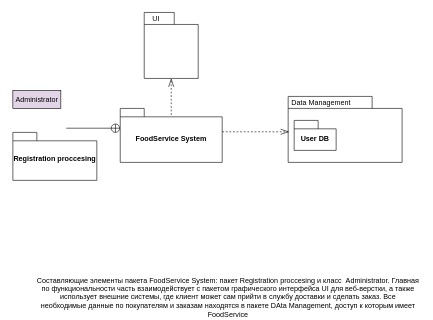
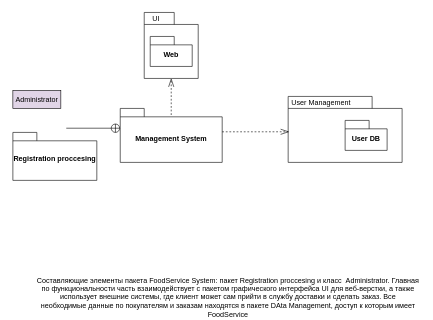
  <mxCell id="0" />
  <mxCell id="1" parent="0" />
  <mxCell id="2" value="" style="shape=folder;fontStyle=1;spacingTop=10;tabWidth=50;tabHeight=20;tabPosition=left;html=1;whiteSpace=wrap;" parent="1" vertex="1"><mxGeometry x="240" y="20" width="90" height="110" as="geometry" /></mxCell>
  <mxCell id="3" value="UI" style="text;html=1;strokeColor=none;fillColor=none;align=center;verticalAlign=middle;whiteSpace=wrap;rounded=0;" parent="1" vertex="1"><mxGeometry x="230" y="20" width="60" height="20" as="geometry" /></mxCell>
- <mxCell id="5" value="FoodService System" style="shape=folder;fontStyle=1;spacingTop=10;tabWidth=40;tabHeight=14;tabPosition=left;html=1;whiteSpace=wrap;" parent="1" vertex="1"><mxGeometry x="200" y="180" width="170" height="90" as="geometry" /></mxCell>
+ <mxCell id="4" value="Web" style="shape=folder;fontStyle=1;spacingTop=10;tabWidth=40;tabHeight=14;tabPosition=left;html=1;whiteSpace=wrap;" parent="1" vertex="1"><mxGeometry x="250" y="60" width="70" height="50" as="geometry" /></mxCell>
+ <mxCell id="5" value="Management System" style="shape=folder;fontStyle=1;spacingTop=10;tabWidth=40;tabHeight=14;tabPosition=left;html=1;whiteSpace=wrap;" parent="1" vertex="1"><mxGeometry x="200" y="180" width="170" height="90" as="geometry" /></mxCell>
  <mxCell id="6" value="" style="shape=folder;fontStyle=1;spacingTop=10;tabWidth=140;tabHeight=20;tabPosition=left;html=1;whiteSpace=wrap;" parent="1" vertex="1"><mxGeometry x="480" y="160" width="190" height="110" as="geometry" /></mxCell>
- <mxCell id="7" value="Data Management" style="text;html=1;strokeColor=none;fillColor=none;align=center;verticalAlign=middle;whiteSpace=wrap;rounded=0;" parent="1" vertex="1"><mxGeometry x="470" y="160" width="130" height="20" as="geometry" /></mxCell>
- <mxCell id="8" value="User DB" style="shape=folder;fontStyle=1;spacingTop=10;tabWidth=40;tabHeight=14;tabPosition=left;html=1;whiteSpace=wrap;" parent="1" vertex="1"><mxGeometry x="490" y="200" width="70" height="50" as="geometry" /></mxCell>
+ <mxCell id="7" value="User Management" style="text;html=1;strokeColor=none;fillColor=none;align=center;verticalAlign=middle;whiteSpace=wrap;rounded=0;" parent="1" vertex="1"><mxGeometry x="470" y="160" width="130" height="20" as="geometry" /></mxCell>
+ <mxCell id="8" value="User DB" style="shape=folder;fontStyle=1;spacingTop=10;tabWidth=40;tabHeight=14;tabPosition=left;html=1;whiteSpace=wrap;" parent="1" vertex="1"><mxGeometry x="575" y="200" width="70" height="50" as="geometry" /></mxCell>
  <mxCell id="9" value="Registration proccesing" style="shape=folder;fontStyle=1;spacingTop=10;tabWidth=40;tabHeight=14;tabPosition=left;html=1;whiteSpace=wrap;" parent="1" vertex="1"><mxGeometry x="20.95" y="220" width="140" height="80" as="geometry" /></mxCell>
  <mxCell id="10" value="Administrator" style="html=1;whiteSpace=wrap;fillColor=#e1d5e7;" parent="1" vertex="1"><mxGeometry x="20.95" y="150" width="80" height="30" as="geometry" /></mxCell>
  <mxCell id="11" value="" style="endArrow=openThin;endSize=12;dashed=1;html=1;rounded=0;entryX=0.5;entryY=1;entryDx=0;entryDy=0;entryPerimeter=0;exitX=0.5;exitY=0.122;exitDx=0;exitDy=0;exitPerimeter=0;endFill=0;" parent="1" source="5" target="2" edge="1"><mxGeometry width="160" relative="1" as="geometry"><mxPoint x="300" y="180" as="sourcePoint" /><mxPoint x="460" y="180" as="targetPoint" /></mxGeometry></mxCell>
  <mxCell id="12" value="" style="endArrow=openThin;endSize=12;dashed=1;html=1;rounded=0;entryX=0.008;entryY=0.536;entryDx=0;entryDy=0;entryPerimeter=0;endFill=0;" parent="1" target="6" edge="1"><mxGeometry width="160" relative="1" as="geometry"><mxPoint x="370" y="219" as="sourcePoint" /><mxPoint x="295" y="140" as="targetPoint" /></mxGeometry></mxCell>
  <mxCell id="13" value="" style="html=1;verticalAlign=bottom;startArrow=circlePlus;startFill=0;endArrow=none;startSize=6;endSize=8;curved=0;rounded=0;exitX=0;exitY=0;exitDx=0;exitDy=33;exitPerimeter=0;endFill=0;" parent="1" source="5" edge="1"><mxGeometry width="80" relative="1" as="geometry"><mxPoint x="220" y="180" as="sourcePoint" /><mxPoint x="110" y="213" as="targetPoint" /></mxGeometry></mxCell>
  <mxCell id="14" value="Составляющие элементы пакета&amp;nbsp;FoodService System: пакет Registration proccesing и класс&amp;nbsp; Administrator. Главная по функциональности часть взаимодействует с пакетом графического интерфейса UI для веб-верстки, а также использует внешние системы, где клиент может сам прийти в службу доставки и сделать заказ. Все необходимые данные по покупателям и заказам находятся в пакете DAta Management, доступ к которым имеет FoodService" style="text;html=1;strokeColor=none;fillColor=none;align=center;verticalAlign=middle;whiteSpace=wrap;rounded=0;" parent="1" vertex="1"><mxGeometry x="60" y="480" width="640" height="30" as="geometry" /></mxCell>
